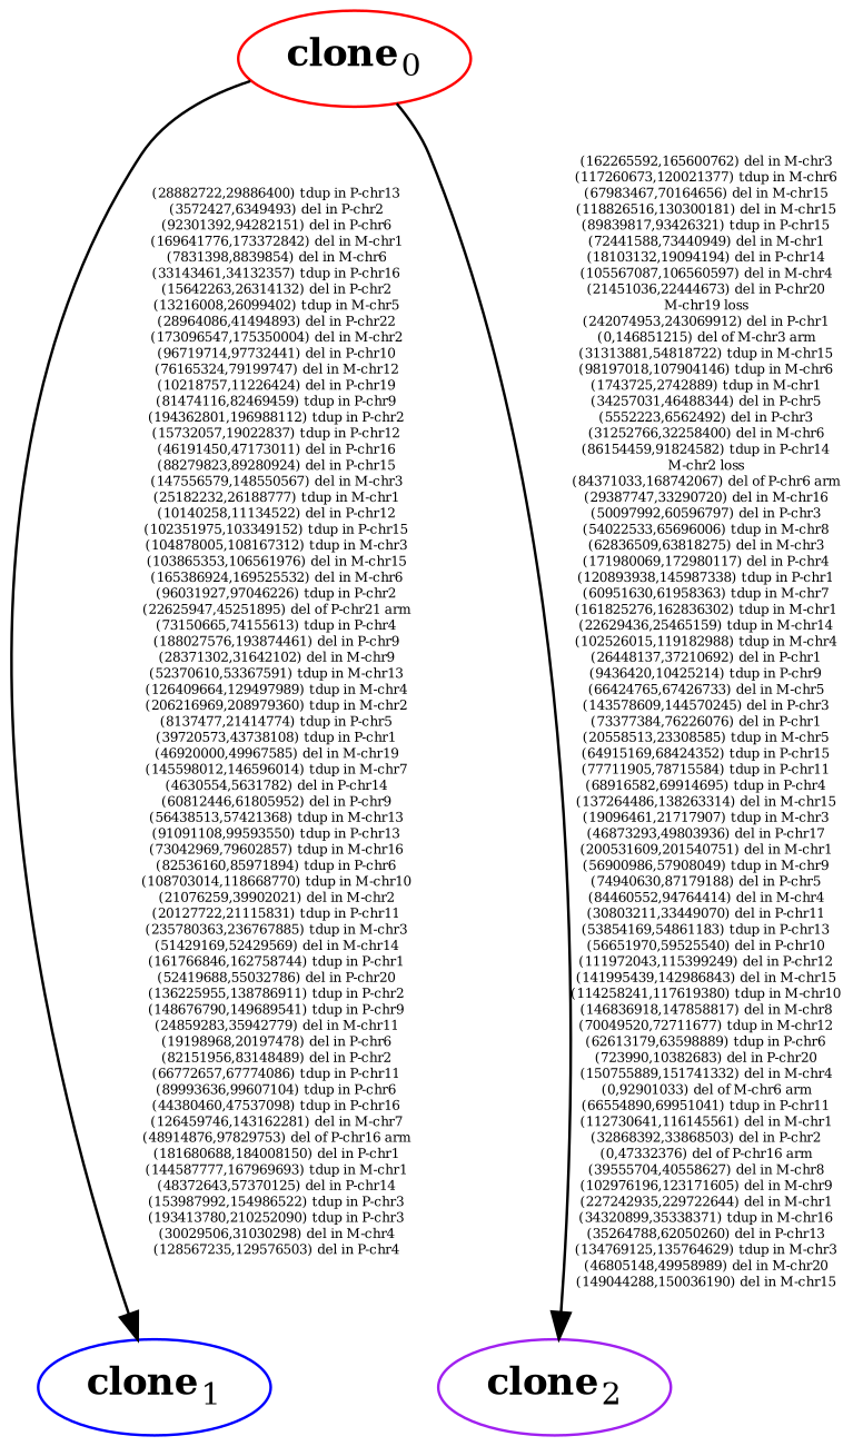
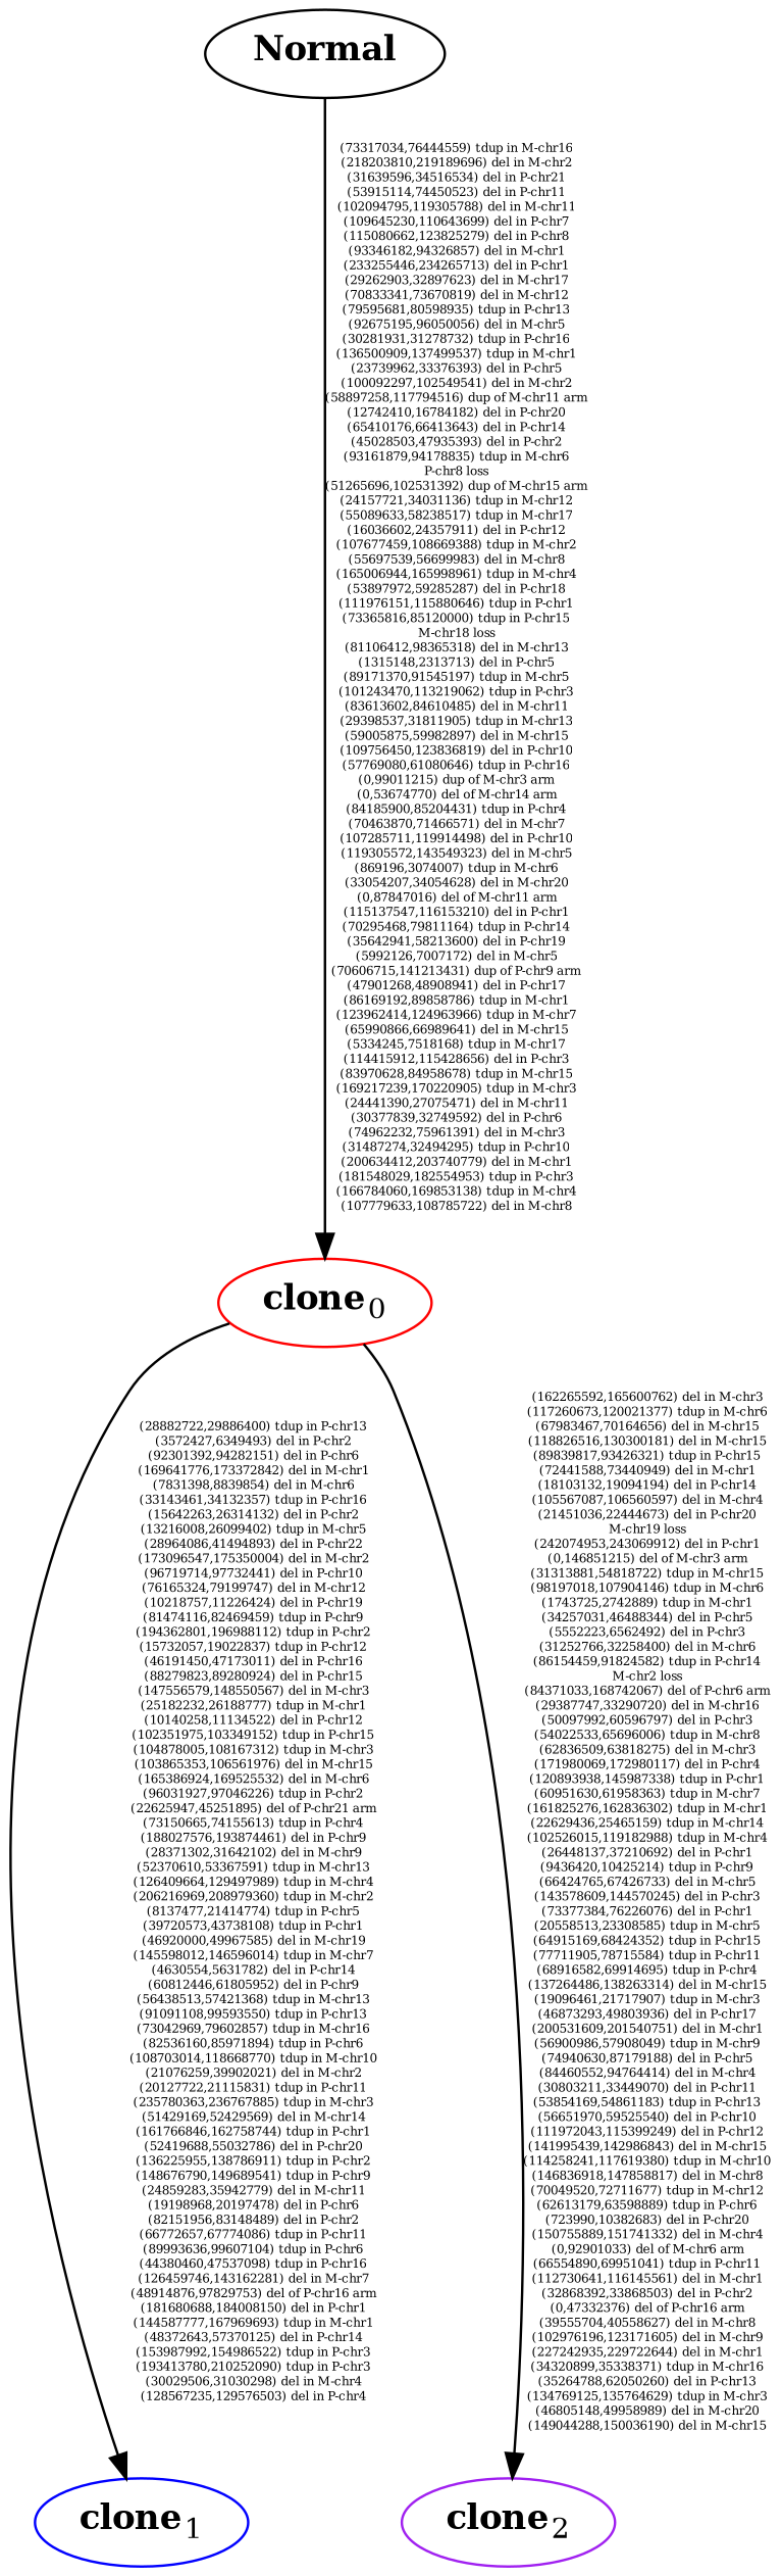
  digraph {
    nodesep=0.6
    splines=true
    edge [fixedsize=true fontsize=5]
    n1 [color=blue label=<<B>clone</B><SUB>1</SUB>>]
    n2 [color=purple label=<<B>clone</B><SUB>2</SUB>>]
+   n3 [color=black label=<<B>Normal</B>>]
    n4 [color=red label=<<B>clone</B><SUB>0</SUB>>]
    subgraph sub_1 {
+     n3
      n4
      subgraph sub_2 {
        rank=same
        n1
        n2
      }
    }
+   n3 -> n4 [label="(73317034,76444559) tdup in M-chr16\n(218203810,219189696) del in M-chr2\n(31639596,34516534) del in P-chr21\n(53915114,74450523) del in P-chr11\n(102094795,119305788) del in M-chr11\n(109645230,110643699) del in P-chr7\n(115080662,123825279) del in P-chr8\n(93346182,94326857) del in M-chr1\n(233255446,234265713) del in P-chr1\n(29262903,32897623) del in M-chr17\n(70833341,73670819) del in M-chr12\n(79595681,80598935) tdup in P-chr13\n(92675195,96050056) del in M-chr5\n(30281931,31278732) tdup in P-chr16\n(136500909,137499537) tdup in M-chr1\n(23739962,33376393) del in P-chr5\n(100092297,102549541) del in M-chr2\n(58897258,117794516) dup of M-chr11 arm\n(12742410,16784182) del in P-chr20\n(65410176,66413643) del in P-chr14\n(45028503,47935393) del in P-chr2\n(93161879,94178835) tdup in M-chr6\nP-chr8 loss\n(51265696,102531392) dup of M-chr15 arm\n(24157721,34031136) tdup in M-chr12\n(55089633,58238517) tdup in M-chr17\n(16036602,24357911) del in P-chr12\n(107677459,108669388) tdup in M-chr2\n(55697539,56699983) del in M-chr8\n(165006944,165998961) tdup in M-chr4\n(53897972,59285287) del in P-chr18\n(111976151,115880646) tdup in P-chr1\n(73365816,85120000) tdup in P-chr15\nM-chr18 loss\n(81106412,98365318) del in M-chr13\n(1315148,2313713) del in P-chr5\n(89171370,91545197) tdup in M-chr5\n(101243470,113219062) tdup in P-chr3\n(83613602,84610485) del in M-chr11\n(29398537,31811905) tdup in M-chr13\n(59005875,59982897) del in M-chr15\n(109756450,123836819) del in P-chr10\n(57769080,61080646) tdup in P-chr16\n(0,99011215) dup of M-chr3 arm\n(0,53674770) del of M-chr14 arm\n(84185900,85204431) tdup in P-chr4\n(70463870,71466571) del in M-chr7\n(107285711,119914498) del in P-chr10\n(119305572,143549323) del in M-chr5\n(869196,3074007) tdup in M-chr6\n(33054207,34054628) del in M-chr20\n(0,87847016) del of M-chr11 arm\n(115137547,116153210) del in P-chr1\n(70295468,79811164) tdup in P-chr14\n(35642941,58213600) del in P-chr19\n(5992126,7007172) del in M-chr5\n(70606715,141213431) dup of P-chr9 arm\n(47901268,48908941) del in P-chr17\n(86169192,89858786) tdup in M-chr1\n(123962414,124963966) tdup in M-chr7\n(65990866,66989641) del in M-chr15\n(5334245,7518168) tdup in M-chr17\n(114415912,115428656) del in P-chr3\n(83970628,84958678) tdup in M-chr15\n(169217239,170220905) tdup in M-chr3\n(24441390,27075471) del in M-chr11\n(30377839,32749592) del in P-chr6\n(74962232,75961391) del in M-chr3\n(31487274,32494295) tdup in P-chr10\n(200634412,203740779) del in M-chr1\n(181548029,182554953) tdup in P-chr3\n(166784060,169853138) tdup in M-chr4\n(107779633,108785722) del in M-chr8"]
    n4 -> n1 [label="(28882722,29886400) tdup in P-chr13\n(3572427,6349493) del in P-chr2\n(92301392,94282151) del in P-chr6\n(169641776,173372842) del in M-chr1\n(7831398,8839854) del in M-chr6\n(33143461,34132357) tdup in P-chr16\n(15642263,26314132) del in P-chr2\n(13216008,26099402) tdup in M-chr5\n(28964086,41494893) del in P-chr22\n(173096547,175350004) del in M-chr2\n(96719714,97732441) del in P-chr10\n(76165324,79199747) del in M-chr12\n(10218757,11226424) del in P-chr19\n(81474116,82469459) tdup in P-chr9\n(194362801,196988112) tdup in P-chr2\n(15732057,19022837) tdup in P-chr12\n(46191450,47173011) del in P-chr16\n(88279823,89280924) del in P-chr15\n(147556579,148550567) del in M-chr3\n(25182232,26188777) tdup in M-chr1\n(10140258,11134522) del in P-chr12\n(102351975,103349152) tdup in P-chr15\n(104878005,108167312) tdup in M-chr3\n(103865353,106561976) del in M-chr15\n(165386924,169525532) del in M-chr6\n(96031927,97046226) tdup in P-chr2\n(22625947,45251895) del of P-chr21 arm\n(73150665,74155613) tdup in P-chr4\n(188027576,193874461) del in P-chr9\n(28371302,31642102) del in M-chr9\n(52370610,53367591) tdup in M-chr13\n(126409664,129497989) tdup in M-chr4\n(206216969,208979360) tdup in M-chr2\n(8137477,21414774) tdup in P-chr5\n(39720573,43738108) tdup in P-chr1\n(46920000,49967585) del in M-chr19\n(145598012,146596014) tdup in M-chr7\n(4630554,5631782) del in P-chr14\n(60812446,61805952) del in P-chr9\n(56438513,57421368) tdup in M-chr13\n(91091108,99593550) tdup in P-chr13\n(73042969,79602857) tdup in M-chr16\n(82536160,85971894) tdup in P-chr6\n(108703014,118668770) tdup in M-chr10\n(21076259,39902021) del in M-chr2\n(20127722,21115831) tdup in P-chr11\n(235780363,236767885) tdup in M-chr3\n(51429169,52429569) del in M-chr14\n(161766846,162758744) tdup in P-chr1\n(52419688,55032786) del in P-chr20\n(136225955,138786911) tdup in P-chr2\n(148676790,149689541) tdup in P-chr9\n(24859283,35942779) del in M-chr11\n(19198968,20197478) del in P-chr6\n(82151956,83148489) del in P-chr2\n(66772657,67774086) tdup in P-chr11\n(89993636,99607104) tdup in P-chr6\n(44380460,47537098) tdup in P-chr16\n(126459746,143162281) del in M-chr7\n(48914876,97829753) del of P-chr16 arm\n(181680688,184008150) del in P-chr1\n(144587777,167969693) tdup in M-chr1\n(48372643,57370125) del in P-chr14\n(153987992,154986522) tdup in P-chr3\n(193413780,210252090) tdup in P-chr3\n(30029506,31030298) del in M-chr4\n(128567235,129576503) del in P-chr4"]
    n4 -> n2 [label="(162265592,165600762) del in M-chr3\n(117260673,120021377) tdup in M-chr6\n(67983467,70164656) del in M-chr15\n(118826516,130300181) del in M-chr15\n(89839817,93426321) tdup in P-chr15\n(72441588,73440949) del in M-chr1\n(18103132,19094194) del in P-chr14\n(105567087,106560597) del in M-chr4\n(21451036,22444673) del in P-chr20\nM-chr19 loss\n(242074953,243069912) del in P-chr1\n(0,146851215) del of M-chr3 arm\n(31313881,54818722) tdup in M-chr15\n(98197018,107904146) tdup in M-chr6\n(1743725,2742889) tdup in M-chr1\n(34257031,46488344) del in P-chr5\n(5552223,6562492) del in P-chr3\n(31252766,32258400) del in M-chr6\n(86154459,91824582) tdup in P-chr14\nM-chr2 loss\n(84371033,168742067) del of P-chr6 arm\n(29387747,33290720) del in M-chr16\n(50097992,60596797) del in P-chr3\n(54022533,65696006) tdup in M-chr8\n(62836509,63818275) del in M-chr3\n(171980069,172980117) del in P-chr4\n(120893938,145987338) tdup in P-chr1\n(60951630,61958363) tdup in M-chr7\n(161825276,162836302) tdup in M-chr1\n(22629436,25465159) tdup in M-chr14\n(102526015,119182988) tdup in M-chr4\n(26448137,37210692) del in P-chr1\n(9436420,10425214) tdup in P-chr9\n(66424765,67426733) del in M-chr5\n(143578609,144570245) del in P-chr3\n(73377384,76226076) del in P-chr1\n(20558513,23308585) tdup in M-chr5\n(64915169,68424352) tdup in P-chr15\n(77711905,78715584) tdup in P-chr11\n(68916582,69914695) tdup in P-chr4\n(137264486,138263314) del in M-chr15\n(19096461,21717907) tdup in M-chr3\n(46873293,49803936) del in P-chr17\n(200531609,201540751) del in M-chr1\n(56900986,57908049) tdup in M-chr9\n(74940630,87179188) del in P-chr5\n(84460552,94764414) del in M-chr4\n(30803211,33449070) del in P-chr11\n(53854169,54861183) tdup in P-chr13\n(56651970,59525540) del in P-chr10\n(111972043,115399249) del in P-chr12\n(141995439,142986843) del in M-chr15\n(114258241,117619380) tdup in M-chr10\n(146836918,147858817) del in M-chr8\n(70049520,72711677) tdup in M-chr12\n(62613179,63598889) tdup in P-chr6\n(723990,10382683) del in P-chr20\n(150755889,151741332) del in M-chr4\n(0,92901033) del of M-chr6 arm\n(66554890,69951041) tdup in P-chr11\n(112730641,116145561) del in M-chr1\n(32868392,33868503) del in P-chr2\n(0,47332376) del of P-chr16 arm\n(39555704,40558627) del in M-chr8\n(102976196,123171605) del in M-chr9\n(227242935,229722644) del in M-chr1\n(34320899,35338371) tdup in M-chr16\n(35264788,62050260) del in P-chr13\n(134769125,135764629) tdup in M-chr3\n(46805148,49958989) del in M-chr20\n(149044288,150036190) del in M-chr15"]
  }
